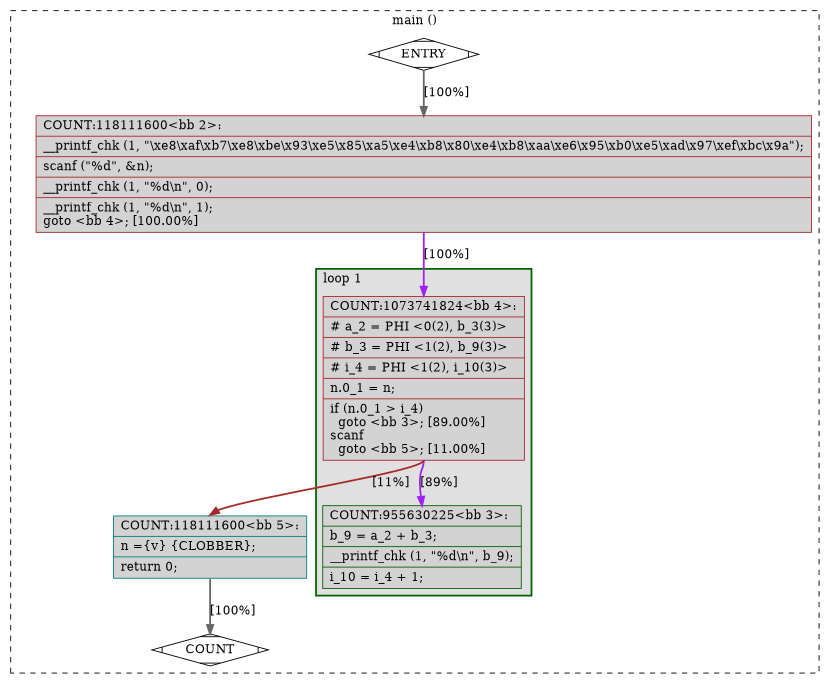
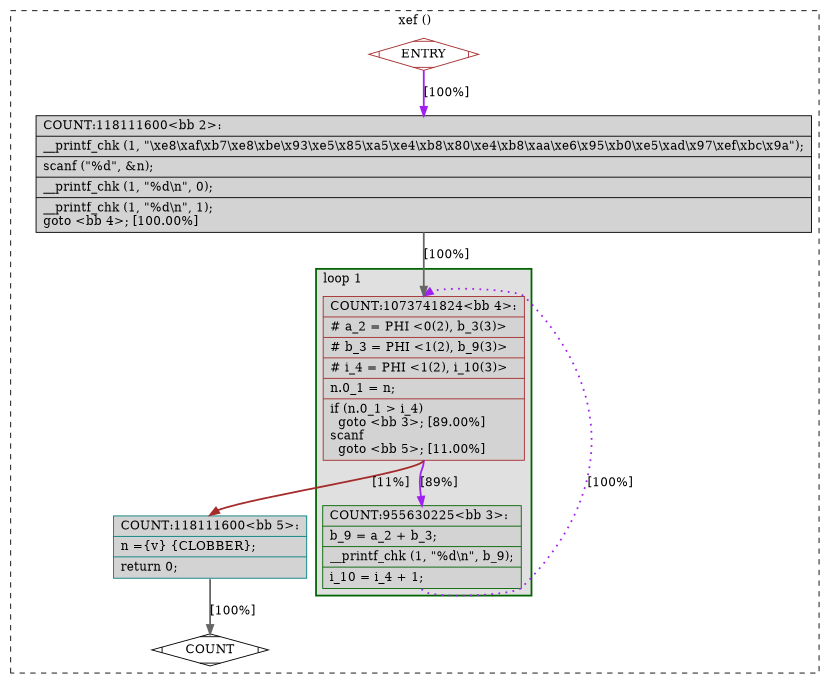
  digraph {
    node [color=brown fillcolor=lightgrey shape=record style=filled]
    edge [color=purple constraint=true headport=n style="solid,bold" tailport=s weight=10]
    n1 [label="{COUNT:1073741824\<bb\ 4\>:\l|#\ a_2\ =\ PHI\ \<0(2),\ b_3(3)\>\l|#\ b_3\ =\ PHI\ \<1(2),\ b_9(3)\>\l|#\ i_4\ =\ PHI\ \<1(2),\ i_10(3)\>\l|n.0_1\ =\ n;\l|if\ (n.0_1\ \>\ i_4)\l\ \ goto\ \<bb\ 3\>;\ [89.00%]\lscanf\l\ \ goto\ \<bb\ 5\>;\ [11.00%]\l}"]
    n2 [color=darkgreen label="{COUNT:955630225\<bb\ 3\>:\l|b_9\ =\ a_2\ +\ b_3;\l|__printf_chk\ (1,\ \"%d\\n\",\ b_9);\l|i_10\ =\ i_4\ +\ 1;\l}"]
    n3 [color=teal label="{COUNT:118111600\<bb\ 5\>:\l|n\ =\{v\}\ \{CLOBBER\};\l|return\ 0;\l}"]
-   n4 [color=black fillcolor=white label=ENTRY shape=Mdiamond]
+   n4 [fillcolor=white label=ENTRY shape=Mdiamond]
    n5 [color=black fillcolor=white label=COUNT shape=Mdiamond]
-   n6 [label="{COUNT:118111600\<bb\ 2\>:\l|__printf_chk\ (1,\ \"\\xe8\\xaf\\xb7\\xe8\\xbe\\x93\\xe5\\x85\\xa5\\xe4\\xb8\\x80\\xe4\\xb8\\xaa\\xe6\\x95\\xb0\\xe5\\xad\\x97\\xef\\xbc\\x9a\");\l|scanf\ (\"%d\",\ &n);\l|__printf_chk\ (1,\ \"%d\\n\",\ 0);\l|__printf_chk\ (1,\ \"%d\\n\",\ 1);\lgoto\ \<bb\ 4\>;\ [100.00%]\l}"]
+   n6 [color=black label="{COUNT:118111600\<bb\ 2\>:\l|__printf_chk\ (1,\ \"\\xe8\\xaf\\xb7\\xe8\\xbe\\x93\\xe5\\x85\\xa5\\xe4\\xb8\\x80\\xe4\\xb8\\xaa\\xe6\\x95\\xb0\\xe5\\xad\\x97\\xef\\xbc\\x9a\");\l|scanf\ (\"%d\",\ &n);\l|__printf_chk\ (1,\ \"%d\\n\",\ 0);\l|__printf_chk\ (1,\ \"%d\\n\",\ 1);\lgoto\ \<bb\ 4\>;\ [100.00%]\l}"]
    subgraph cluster_1 {
      color=black
-     label="main ()"
+     label="xef ()"
      style=dashed
      n3
      n4
      n5
      n6
      subgraph cluster_2 {
        color=darkgreen
        fillcolor=grey88
        label="loop 1"
        labeljust=l
        penwidth=2
        style=filled
        n1
        n2
      }
    }
    n1 -> n2 [label="[89%]"]
    n1 -> n3 [color=brown label="[11%]"]
+   n2 -> n1 [constraint=false label="[100%]" style="dotted,bold"]
    n3 -> n5 [color=gray40 label="[100%]"]
    n4 -> n5 [style=invis color="" weight=""]
-   n4 -> n6 [color=gray40 label="[100%]" weight=100]
-   n6 -> n1 [label="[100%]" weight=100]
+   n4 -> n6 [label="[100%]" weight=100]
+   n6 -> n1 [color=gray40 label="[100%]" weight=100]
  }
